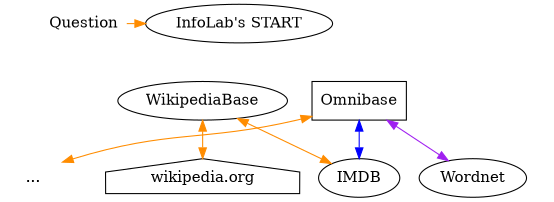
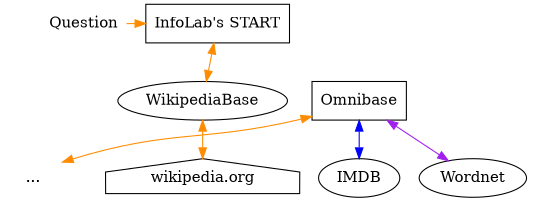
  digraph {
    node [group=o shape=point]
    edge [style=invis]
    n1 [group=s label=Question shape=plaintext]
-   n2 [label="InfoLab's START" rank=max shape=ellipse group=""]
+   n2 [label="InfoLab's START" rank=max shape=box group=""]
    n3 [label=Omnibase shape=box]
    n4 [group=w label=WikipediaBase shape=ellipse]
    ls2 [group=s style=invis]
    lt2 [group=t style=invis]
    n7 [label=IMDB shape=""]
    n8 [label=Wordnet shape=""]
    n9 [label="..." shape=plaintext]
    n10 [group=w label="wikipedia.org" shape=house]
    ls3 [group=s style=invis]
    lt3 [group=t style=invis]
    subgraph sub_1 {
      rank=same
      n1
      n2
    }
    subgraph sub_2 {
      rank=same
      n3
      n4
      ls2
      lt2
    }
    subgraph sub_3 {
      rank=same
      n7
      n8
      n9
      n10
      ls3
      lt3
    }
    n1 -> n2 [color=darkorange style=""]
    n1 -> ls2
-   n7 -> n4 [color=darkorange dir=both style=""]
+   n2 -> n4 [color=darkorange dir=both style=""]
    n3 -> ls2
    n3 -> n7 [color=blue dir=both style=""]
    n3 -> n8 [color=purple dir=both style=""]
    n3 -> n9 [color=darkorange dir=both style=""]
    n4 -> n3
    n4 -> n10 [color=darkorange dir=both style=""]
    ls2 -> n4
    ls2 -> ls3
    lt2 -> lt3
    n7 -> n8
    n9 -> ls3
    n10 -> n7
    ls3 -> n10
  }
